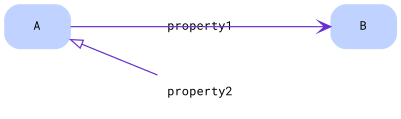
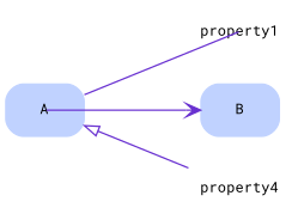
  digraph {
    concentrate=true
    fontname="Roboto Mono"
    rankdir=LR
    ranksep="1.0 equally"
    node [color="#c0d2ff" fontname="Roboto Mono" fontsize=10.0 shape=box]
    edge [color="#6830d0" fontname="Roboto Mono" fontsize=10.0 weight=5]
    n1 [label=A style="rounded,filled"]
    n2 [color="#6830d0" label=property1 shape=none]
    n3 [label=B style="rounded,filled"]
-   n4 [color="#6830d0" label=property2 shape=none]
+   n4 [color="#6830d0" label=property4 shape=none]
    subgraph sub_1 {
      bgcolor="#f0f0f8"
      fontsize=8.0
      label=test4
      n1
      n2
      n3
      n4
    }
    n1 -> n2 [arrowhead=none headclip=false]
    n1 -> n4 [arrowhead=onormal arrowtail=onormal dir=back weight=""]
-   n2 -> n3 [arrowhead=vee arrowtail=none tailclip=false]
+   n1 -> n3 [arrowhead=vee arrowtail=none tailclip=false]
  }
